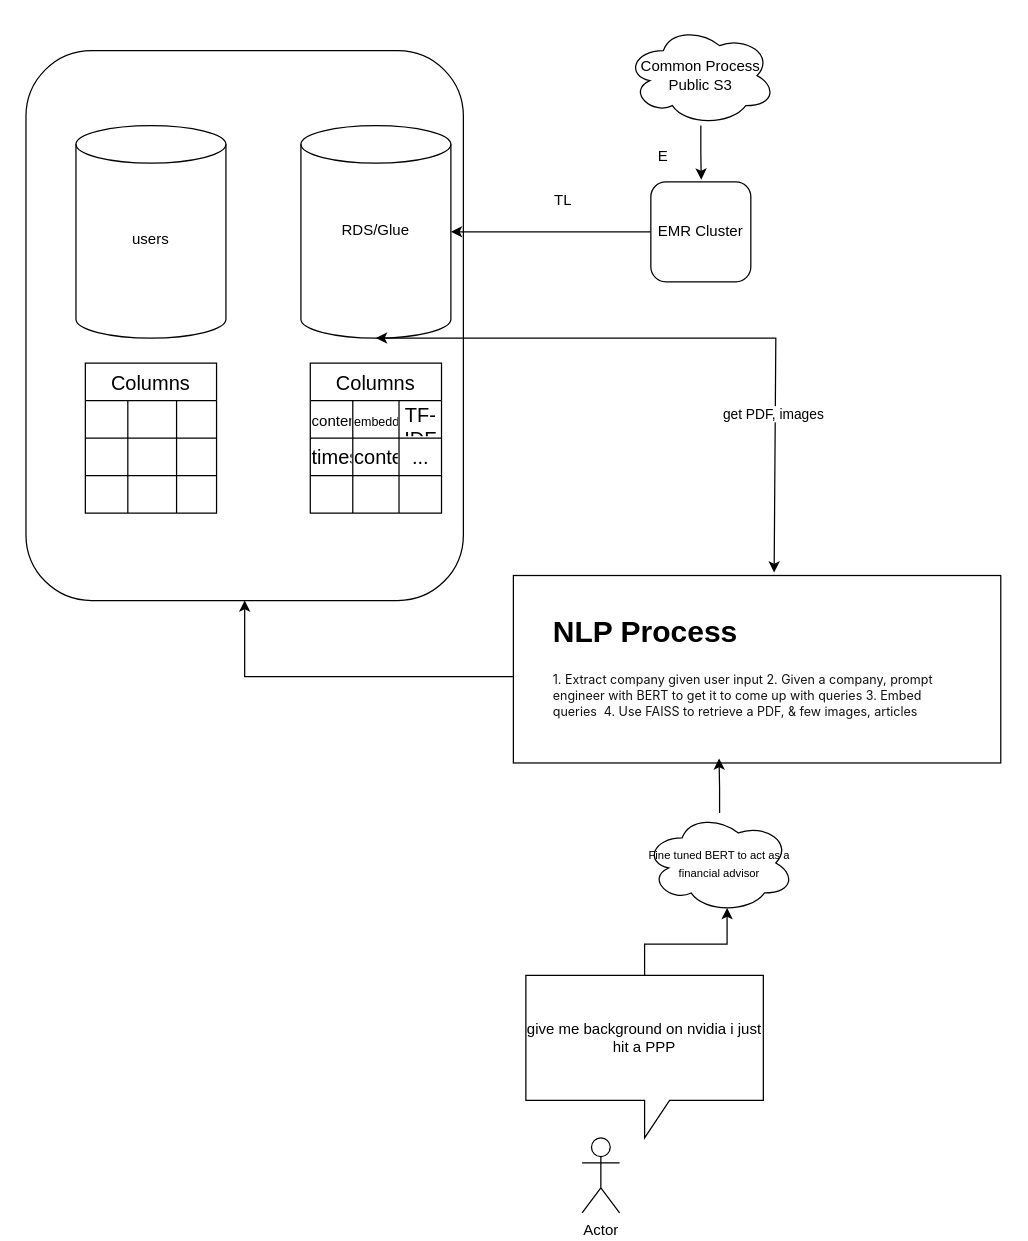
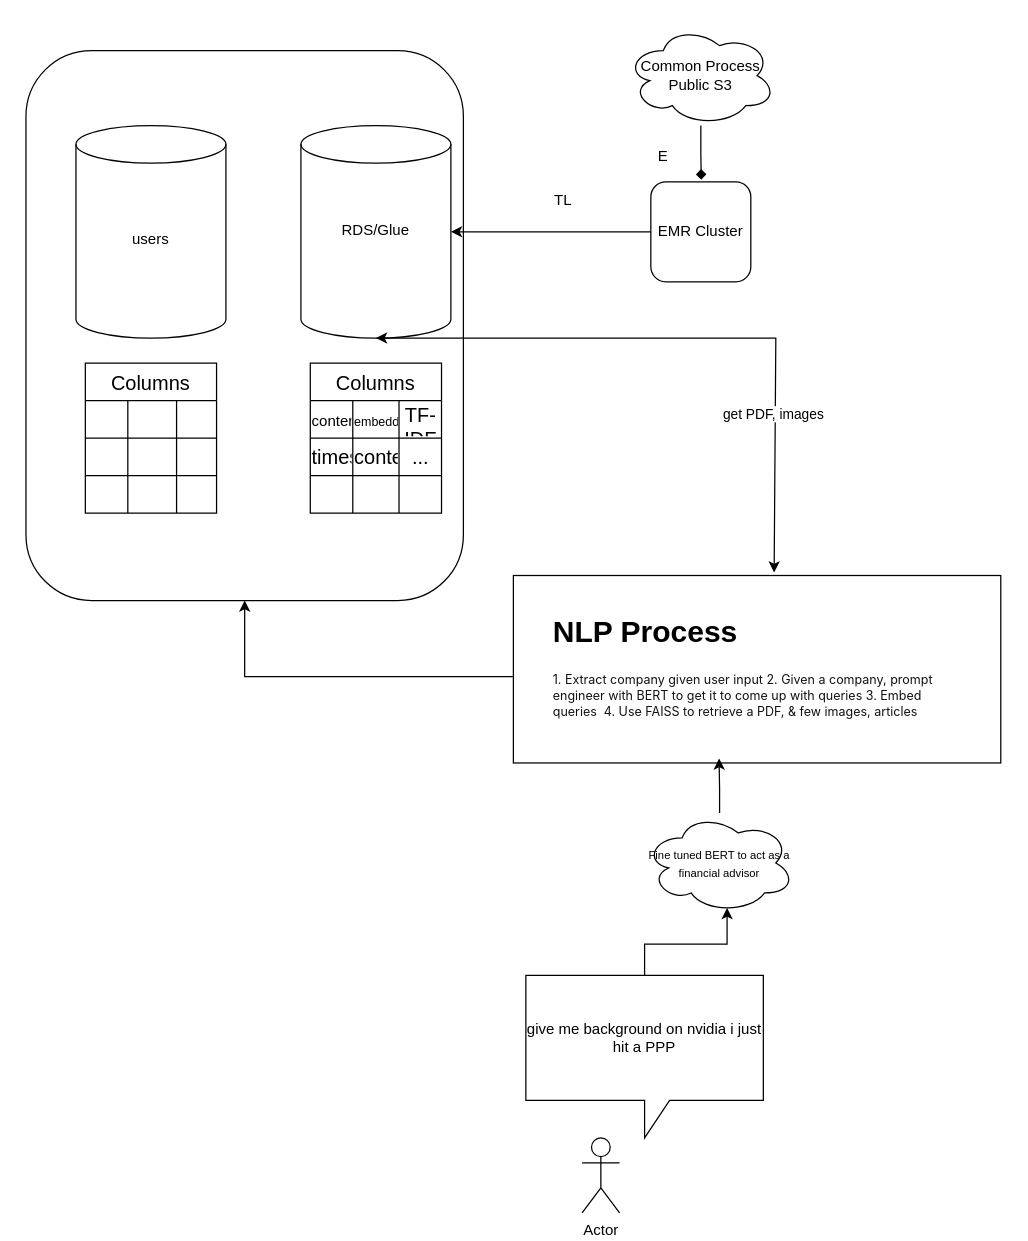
  <mxCell id="0" />
  <mxCell id="1" parent="0" />
  <mxCell id="2" value="" style="rounded=1;whiteSpace=wrap;html=1;" vertex="1" parent="1"><mxGeometry x="20" y="40" width="350" height="440" as="geometry" /></mxCell>
  <mxCell id="3" value="" style="rounded=0;whiteSpace=wrap;html=1;" vertex="1" parent="1"><mxGeometry x="410" y="460" width="390" height="150" as="geometry" /></mxCell>
  <mxCell id="4" value="Actor" style="shape=umlActor;verticalLabelPosition=bottom;verticalAlign=top;html=1;outlineConnect=0;" vertex="1" parent="1"><mxGeometry x="465" y="910" width="30" height="60" as="geometry" /></mxCell>
  <mxCell id="5" value="give me background on nvidia i just hit a PPP" style="shape=callout;whiteSpace=wrap;html=1;perimeter=calloutPerimeter;" vertex="1" parent="1"><mxGeometry x="420" y="780" width="190" height="130" as="geometry" /></mxCell>
  <mxCell id="6" style="edgeStyle=orthogonalEdgeStyle;rounded=0;orthogonalLoop=1;jettySize=auto;html=1;entryX=0.5;entryY=1;entryDx=0;entryDy=0;exitX=-0.001;exitY=0.539;exitDx=0;exitDy=0;exitPerimeter=0;" edge="1" parent="1" source="3" target="2"><mxGeometry relative="1" as="geometry" /></mxCell>
  <mxCell id="7" value="&lt;font style=&quot;font-size: 9px;&quot;&gt;Fine tuned BERT to act as a financial advisor&lt;/font&gt;" style="ellipse;shape=cloud;whiteSpace=wrap;html=1;" vertex="1" parent="1"><mxGeometry x="515" y="650" width="120" height="80" as="geometry" /></mxCell>
  <mxCell id="8" value="RDS/Glue&lt;div&gt;&lt;br&gt;&lt;/div&gt;&lt;div&gt;&lt;br&gt;&lt;/div&gt;" style="shape=cylinder3;whiteSpace=wrap;html=1;boundedLbl=1;backgroundOutline=1;size=15;" vertex="1" parent="1"><mxGeometry x="240" y="100" width="120" height="170" as="geometry" /></mxCell>
  <mxCell id="9" value="Columns" style="shape=table;startSize=30;container=1;collapsible=0;childLayout=tableLayout;strokeColor=default;fontSize=16;" vertex="1" parent="1"><mxGeometry x="247.5" y="290" width="105" height="120" as="geometry" /></mxCell>
  <mxCell id="10" value="" style="shape=tableRow;horizontal=0;startSize=0;swimlaneHead=0;swimlaneBody=0;strokeColor=inherit;top=0;left=0;bottom=0;right=0;collapsible=0;dropTarget=0;fillColor=none;points=[[0,0.5],[1,0.5]];portConstraint=eastwest;fontSize=16;" vertex="1" parent="9"><mxGeometry y="30" width="105" height="30" as="geometry" /></mxCell>
  <mxCell id="11" value="&lt;font style=&quot;font-size: 12px;&quot;&gt;content&lt;/font&gt;" style="shape=partialRectangle;html=1;whiteSpace=wrap;connectable=0;strokeColor=inherit;overflow=hidden;fillColor=none;top=0;left=0;bottom=0;right=0;pointerEvents=1;fontSize=16;" vertex="1" parent="10"><mxGeometry width="34" height="30" as="geometry"><mxRectangle width="34" height="30" as="alternateBounds" /></mxGeometry></mxCell>
  <mxCell id="12" value="&lt;font style=&quot;font-size: 10px;&quot;&gt;embedding&lt;/font&gt;" style="shape=partialRectangle;html=1;whiteSpace=wrap;connectable=0;strokeColor=inherit;overflow=hidden;fillColor=none;top=0;left=0;bottom=0;right=0;pointerEvents=1;fontSize=16;" vertex="1" parent="10"><mxGeometry x="34" width="37" height="30" as="geometry"><mxRectangle width="37" height="30" as="alternateBounds" /></mxGeometry></mxCell>
  <mxCell id="13" value="TF-IDF" style="shape=partialRectangle;html=1;whiteSpace=wrap;connectable=0;strokeColor=inherit;overflow=hidden;fillColor=none;top=0;left=0;bottom=0;right=0;pointerEvents=1;fontSize=16;" vertex="1" parent="10"><mxGeometry x="71" width="34" height="30" as="geometry"><mxRectangle width="34" height="30" as="alternateBounds" /></mxGeometry></mxCell>
  <mxCell id="14" value="" style="shape=tableRow;horizontal=0;startSize=0;swimlaneHead=0;swimlaneBody=0;strokeColor=inherit;top=0;left=0;bottom=0;right=0;collapsible=0;dropTarget=0;fillColor=none;points=[[0,0.5],[1,0.5]];portConstraint=eastwest;fontSize=16;" vertex="1" parent="9"><mxGeometry y="60" width="105" height="30" as="geometry" /></mxCell>
  <mxCell id="15" value="timestamp&lt;span style=&quot;white-space: pre;&quot;&gt;&#09;&lt;/span&gt;" style="shape=partialRectangle;html=1;whiteSpace=wrap;connectable=0;strokeColor=inherit;overflow=hidden;fillColor=none;top=0;left=0;bottom=0;right=0;pointerEvents=1;fontSize=16;" vertex="1" parent="14"><mxGeometry width="34" height="30" as="geometry"><mxRectangle width="34" height="30" as="alternateBounds" /></mxGeometry></mxCell>
  <mxCell id="16" value="content_type" style="shape=partialRectangle;html=1;whiteSpace=wrap;connectable=0;strokeColor=inherit;overflow=hidden;fillColor=none;top=0;left=0;bottom=0;right=0;pointerEvents=1;fontSize=16;" vertex="1" parent="14"><mxGeometry x="34" width="37" height="30" as="geometry"><mxRectangle width="37" height="30" as="alternateBounds" /></mxGeometry></mxCell>
  <mxCell id="17" value="..." style="shape=partialRectangle;html=1;whiteSpace=wrap;connectable=0;strokeColor=inherit;overflow=hidden;fillColor=none;top=0;left=0;bottom=0;right=0;pointerEvents=1;fontSize=16;" vertex="1" parent="14"><mxGeometry x="71" width="34" height="30" as="geometry"><mxRectangle width="34" height="30" as="alternateBounds" /></mxGeometry></mxCell>
  <mxCell id="18" value="" style="shape=tableRow;horizontal=0;startSize=0;swimlaneHead=0;swimlaneBody=0;strokeColor=inherit;top=0;left=0;bottom=0;right=0;collapsible=0;dropTarget=0;fillColor=none;points=[[0,0.5],[1,0.5]];portConstraint=eastwest;fontSize=16;" vertex="1" parent="9"><mxGeometry y="90" width="105" height="30" as="geometry" /></mxCell>
  <mxCell id="19" value="" style="shape=partialRectangle;html=1;whiteSpace=wrap;connectable=0;strokeColor=inherit;overflow=hidden;fillColor=none;top=0;left=0;bottom=0;right=0;pointerEvents=1;fontSize=16;" vertex="1" parent="18"><mxGeometry width="34" height="30" as="geometry"><mxRectangle width="34" height="30" as="alternateBounds" /></mxGeometry></mxCell>
  <mxCell id="20" value="" style="shape=partialRectangle;html=1;whiteSpace=wrap;connectable=0;strokeColor=inherit;overflow=hidden;fillColor=none;top=0;left=0;bottom=0;right=0;pointerEvents=1;fontSize=16;" vertex="1" parent="18"><mxGeometry x="34" width="37" height="30" as="geometry"><mxRectangle width="37" height="30" as="alternateBounds" /></mxGeometry></mxCell>
  <mxCell id="21" value="" style="shape=partialRectangle;html=1;whiteSpace=wrap;connectable=0;strokeColor=inherit;overflow=hidden;fillColor=none;top=0;left=0;bottom=0;right=0;pointerEvents=1;fontSize=16;" vertex="1" parent="18"><mxGeometry x="71" width="34" height="30" as="geometry"><mxRectangle width="34" height="30" as="alternateBounds" /></mxGeometry></mxCell>
  <mxCell id="22" value="Common Process Public S3" style="ellipse;shape=cloud;whiteSpace=wrap;html=1;" vertex="1" parent="1"><mxGeometry x="500" y="20" width="120" height="80" as="geometry" /></mxCell>
  <mxCell id="23" value="EMR Cluster" style="whiteSpace=wrap;html=1;aspect=fixed;rounded=1;" vertex="1" parent="1"><mxGeometry x="520" y="145" width="80" height="80" as="geometry" /></mxCell>
  <mxCell id="24" style="edgeStyle=orthogonalEdgeStyle;rounded=0;orthogonalLoop=1;jettySize=auto;html=1;entryX=1;entryY=0.5;entryDx=0;entryDy=0;entryPerimeter=0;" edge="1" parent="1" source="23" target="8"><mxGeometry relative="1" as="geometry" /></mxCell>
  <mxCell id="25" value="TL" style="text;html=1;align=center;verticalAlign=middle;whiteSpace=wrap;rounded=0;" vertex="1" parent="1"><mxGeometry x="420" y="145" width="60" height="30" as="geometry" /></mxCell>
- <mxCell id="26" value="" style="edgeStyle=orthogonalEdgeStyle;rounded=0;orthogonalLoop=1;jettySize=auto;html=1;entryX=0.504;entryY=-0.022;entryDx=0;entryDy=0;entryPerimeter=0;" edge="1" parent="1" source="22" target="23"><mxGeometry relative="1" as="geometry"><mxPoint x="560" y="100" as="sourcePoint" /><mxPoint x="560" y="145" as="targetPoint" /></mxGeometry></mxCell>
+ <mxCell id="26" value="" style="edgeStyle=orthogonalEdgeStyle;rounded=0;orthogonalLoop=1;jettySize=auto;html=1;entryX=0.504;entryY=-0.022;entryDx=0;entryDy=0;entryPerimeter=0;endArrow=diamond;" edge="1" parent="1" source="22" target="23"><mxGeometry relative="1" as="geometry"><mxPoint x="560" y="100" as="sourcePoint" /><mxPoint x="560" y="145" as="targetPoint" /></mxGeometry></mxCell>
  <mxCell id="27" value="E" style="text;strokeColor=none;fillColor=none;align=left;verticalAlign=middle;spacingLeft=4;spacingRight=4;overflow=hidden;points=[[0,0.5],[1,0.5]];portConstraint=eastwest;rotatable=0;whiteSpace=wrap;html=1;" vertex="1" parent="1"><mxGeometry x="520" y="110" width="80" height="30" as="geometry" /></mxCell>
  <mxCell id="28" value="&lt;div&gt;users&lt;/div&gt;&lt;div&gt;&lt;br&gt;&lt;/div&gt;" style="shape=cylinder3;whiteSpace=wrap;html=1;boundedLbl=1;backgroundOutline=1;size=15;" vertex="1" parent="1"><mxGeometry x="60" y="100" width="120" height="170" as="geometry" /></mxCell>
  <mxCell id="29" value="Columns" style="shape=table;startSize=30;container=1;collapsible=0;childLayout=tableLayout;strokeColor=default;fontSize=16;" vertex="1" parent="1"><mxGeometry x="67.5" y="290" width="105" height="120" as="geometry" /></mxCell>
  <mxCell id="30" value="" style="shape=tableRow;horizontal=0;startSize=0;swimlaneHead=0;swimlaneBody=0;strokeColor=inherit;top=0;left=0;bottom=0;right=0;collapsible=0;dropTarget=0;fillColor=none;points=[[0,0.5],[1,0.5]];portConstraint=eastwest;fontSize=16;" vertex="1" parent="29"><mxGeometry y="30" width="105" height="30" as="geometry" /></mxCell>
  <mxCell id="31" value="" style="shape=partialRectangle;html=1;whiteSpace=wrap;connectable=0;strokeColor=inherit;overflow=hidden;fillColor=none;top=0;left=0;bottom=0;right=0;pointerEvents=1;fontSize=16;" vertex="1" parent="30"><mxGeometry width="34" height="30" as="geometry"><mxRectangle width="34" height="30" as="alternateBounds" /></mxGeometry></mxCell>
  <mxCell id="32" value="" style="shape=partialRectangle;html=1;whiteSpace=wrap;connectable=0;strokeColor=inherit;overflow=hidden;fillColor=none;top=0;left=0;bottom=0;right=0;pointerEvents=1;fontSize=16;" vertex="1" parent="30"><mxGeometry x="34" width="39" height="30" as="geometry"><mxRectangle width="39" height="30" as="alternateBounds" /></mxGeometry></mxCell>
  <mxCell id="33" value="" style="shape=partialRectangle;html=1;whiteSpace=wrap;connectable=0;strokeColor=inherit;overflow=hidden;fillColor=none;top=0;left=0;bottom=0;right=0;pointerEvents=1;fontSize=16;" vertex="1" parent="30"><mxGeometry x="73" width="32" height="30" as="geometry"><mxRectangle width="32" height="30" as="alternateBounds" /></mxGeometry></mxCell>
  <mxCell id="34" value="" style="shape=tableRow;horizontal=0;startSize=0;swimlaneHead=0;swimlaneBody=0;strokeColor=inherit;top=0;left=0;bottom=0;right=0;collapsible=0;dropTarget=0;fillColor=none;points=[[0,0.5],[1,0.5]];portConstraint=eastwest;fontSize=16;" vertex="1" parent="29"><mxGeometry y="60" width="105" height="30" as="geometry" /></mxCell>
  <mxCell id="35" value="" style="shape=partialRectangle;html=1;whiteSpace=wrap;connectable=0;strokeColor=inherit;overflow=hidden;fillColor=none;top=0;left=0;bottom=0;right=0;pointerEvents=1;fontSize=16;" vertex="1" parent="34"><mxGeometry width="34" height="30" as="geometry"><mxRectangle width="34" height="30" as="alternateBounds" /></mxGeometry></mxCell>
  <mxCell id="36" value="" style="shape=partialRectangle;html=1;whiteSpace=wrap;connectable=0;strokeColor=inherit;overflow=hidden;fillColor=none;top=0;left=0;bottom=0;right=0;pointerEvents=1;fontSize=16;" vertex="1" parent="34"><mxGeometry x="34" width="39" height="30" as="geometry"><mxRectangle width="39" height="30" as="alternateBounds" /></mxGeometry></mxCell>
  <mxCell id="37" value="" style="shape=partialRectangle;html=1;whiteSpace=wrap;connectable=0;strokeColor=inherit;overflow=hidden;fillColor=none;top=0;left=0;bottom=0;right=0;pointerEvents=1;fontSize=16;" vertex="1" parent="34"><mxGeometry x="73" width="32" height="30" as="geometry"><mxRectangle width="32" height="30" as="alternateBounds" /></mxGeometry></mxCell>
  <mxCell id="38" value="" style="shape=tableRow;horizontal=0;startSize=0;swimlaneHead=0;swimlaneBody=0;strokeColor=inherit;top=0;left=0;bottom=0;right=0;collapsible=0;dropTarget=0;fillColor=none;points=[[0,0.5],[1,0.5]];portConstraint=eastwest;fontSize=16;" vertex="1" parent="29"><mxGeometry y="90" width="105" height="30" as="geometry" /></mxCell>
  <mxCell id="39" value="" style="shape=partialRectangle;html=1;whiteSpace=wrap;connectable=0;strokeColor=inherit;overflow=hidden;fillColor=none;top=0;left=0;bottom=0;right=0;pointerEvents=1;fontSize=16;" vertex="1" parent="38"><mxGeometry width="34" height="30" as="geometry"><mxRectangle width="34" height="30" as="alternateBounds" /></mxGeometry></mxCell>
  <mxCell id="40" value="" style="shape=partialRectangle;html=1;whiteSpace=wrap;connectable=0;strokeColor=inherit;overflow=hidden;fillColor=none;top=0;left=0;bottom=0;right=0;pointerEvents=1;fontSize=16;" vertex="1" parent="38"><mxGeometry x="34" width="39" height="30" as="geometry"><mxRectangle width="39" height="30" as="alternateBounds" /></mxGeometry></mxCell>
  <mxCell id="41" value="" style="shape=partialRectangle;html=1;whiteSpace=wrap;connectable=0;strokeColor=inherit;overflow=hidden;fillColor=none;top=0;left=0;bottom=0;right=0;pointerEvents=1;fontSize=16;" vertex="1" parent="38"><mxGeometry x="73" width="32" height="30" as="geometry"><mxRectangle width="32" height="30" as="alternateBounds" /></mxGeometry></mxCell>
  <mxCell id="42" value="" style="endArrow=classic;startArrow=classic;html=1;rounded=0;entryX=0.5;entryY=1;entryDx=0;entryDy=0;entryPerimeter=0;exitX=0.535;exitY=-0.016;exitDx=0;exitDy=0;exitPerimeter=0;" edge="1" parent="1" source="3" target="8"><mxGeometry width="50" height="50" relative="1" as="geometry"><mxPoint x="410" y="320" as="sourcePoint" /><mxPoint x="460" y="270" as="targetPoint" /><Array as="points"><mxPoint x="620" y="270" /></Array></mxGeometry></mxCell>
  <mxCell id="43" value="get PDF, images" style="edgeLabel;html=1;align=center;verticalAlign=middle;resizable=0;points=[];" vertex="1" connectable="0" parent="42"><mxGeometry x="-0.051" y="1" relative="1" as="geometry"><mxPoint x="51" y="59" as="offset" /></mxGeometry></mxCell>
  <mxCell id="44" value="&lt;h1 style=&quot;margin-top: 0px;&quot;&gt;&lt;span style=&quot;background-color: initial;&quot;&gt;NLP Process&lt;/span&gt;&lt;/h1&gt;&lt;h1 style=&quot;margin-top: 0px; font-size: 10px;&quot;&gt;&lt;font style=&quot;font-size: 10px;&quot;&gt;&lt;span style=&quot;color: rgb(19, 19, 19); font-family: -apple-system, BlinkMacSystemFont, &amp;quot;Segoe UI&amp;quot;, Roboto, &amp;quot;Helvetica Neue&amp;quot;, Arial, &amp;quot;Apple Color Emoji&amp;quot;, &amp;quot;Segoe UI Emoji&amp;quot;, &amp;quot;Segoe UI Symbol&amp;quot;, sans-serif; font-weight: 400; background-color: rgb(255, 255, 255);&quot;&gt;&lt;font style=&quot;font-size: 10px;&quot;&gt;1. Extract company given user input&amp;nbsp;&lt;/font&gt;&lt;/span&gt;&lt;span style=&quot;color: rgb(19, 19, 19); font-family: -apple-system, BlinkMacSystemFont, &amp;quot;Segoe UI&amp;quot;, Roboto, &amp;quot;Helvetica Neue&amp;quot;, Arial, &amp;quot;Apple Color Emoji&amp;quot;, &amp;quot;Segoe UI Emoji&amp;quot;, &amp;quot;Segoe UI Symbol&amp;quot;, sans-serif; font-weight: 400; background-color: rgb(255, 255, 255);&quot;&gt;&lt;font style=&quot;font-size: 10px;&quot;&gt;2&lt;/font&gt;&lt;/span&gt;&lt;span style=&quot;background-color: rgb(255, 255, 255); color: rgb(19, 19, 19); font-family: -apple-system, BlinkMacSystemFont, &amp;quot;Segoe UI&amp;quot;, Roboto, &amp;quot;Helvetica Neue&amp;quot;, Arial, &amp;quot;Apple Color Emoji&amp;quot;, &amp;quot;Segoe UI Emoji&amp;quot;, &amp;quot;Segoe UI Symbol&amp;quot;, sans-serif; font-weight: 400;&quot;&gt;. Given a company, prompt engineer with BERT to get it to come up with queries&amp;nbsp;&lt;/span&gt;&lt;span style=&quot;background-color: rgb(255, 255, 255); color: rgb(19, 19, 19); font-family: -apple-system, BlinkMacSystemFont, &amp;quot;Segoe UI&amp;quot;, Roboto, &amp;quot;Helvetica Neue&amp;quot;, Arial, &amp;quot;Apple Color Emoji&amp;quot;, &amp;quot;Segoe UI Emoji&amp;quot;, &amp;quot;Segoe UI Symbol&amp;quot;, sans-serif; font-weight: 400;&quot;&gt;3. Embed queries&amp;nbsp;&amp;nbsp;&lt;/span&gt;&lt;span style=&quot;font-weight: normal; color: rgb(19, 19, 19); font-family: -apple-system, BlinkMacSystemFont, &amp;quot;Segoe UI&amp;quot;, Roboto, &amp;quot;Helvetica Neue&amp;quot;, Arial, &amp;quot;Apple Color Emoji&amp;quot;, &amp;quot;Segoe UI Emoji&amp;quot;, &amp;quot;Segoe UI Symbol&amp;quot;, sans-serif; background-color: rgb(255, 255, 255);&quot;&gt;4. Use FAISS to retrieve&amp;nbsp;&lt;/span&gt;&lt;span style=&quot;font-weight: normal; background-color: rgb(255, 255, 255); color: rgb(19, 19, 19); font-family: -apple-system, BlinkMacSystemFont, &amp;quot;Segoe UI&amp;quot;, Roboto, &amp;quot;Helvetica Neue&amp;quot;, Arial, &amp;quot;Apple Color Emoji&amp;quot;, &amp;quot;Segoe UI Emoji&amp;quot;, &amp;quot;Segoe UI Symbol&amp;quot;, sans-serif;&quot;&gt;a PDF, &amp;amp; few images, articles&lt;/span&gt;&lt;/font&gt;&lt;/h1&gt;&lt;h1 style=&quot;margin-top: 0px; font-size: 10px;&quot;&gt;&lt;br style=&quot;&quot;&gt;&lt;/h1&gt;" style="text;html=1;whiteSpace=wrap;overflow=hidden;rounded=0;" vertex="1" parent="1"><mxGeometry x="440" y="485" width="330" height="100" as="geometry" /></mxCell>
  <mxCell id="45" style="edgeStyle=orthogonalEdgeStyle;rounded=0;orthogonalLoop=1;jettySize=auto;html=1;entryX=0.422;entryY=0.976;entryDx=0;entryDy=0;entryPerimeter=0;" edge="1" parent="1" source="7" target="3"><mxGeometry relative="1" as="geometry" /></mxCell>
  <mxCell id="46" style="edgeStyle=orthogonalEdgeStyle;rounded=0;orthogonalLoop=1;jettySize=auto;html=1;entryX=0.55;entryY=0.95;entryDx=0;entryDy=0;entryPerimeter=0;" edge="1" parent="1" source="5" target="7"><mxGeometry relative="1" as="geometry" /></mxCell>
